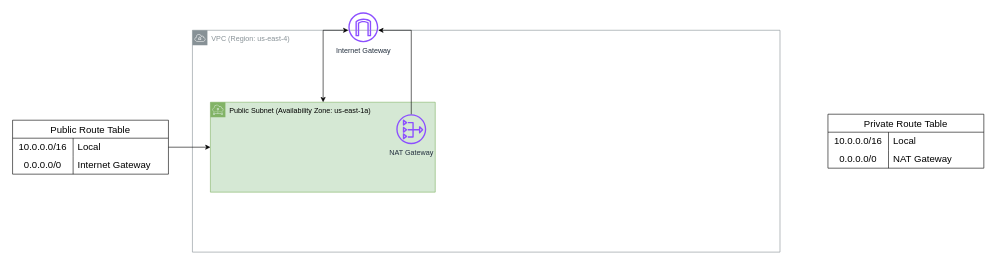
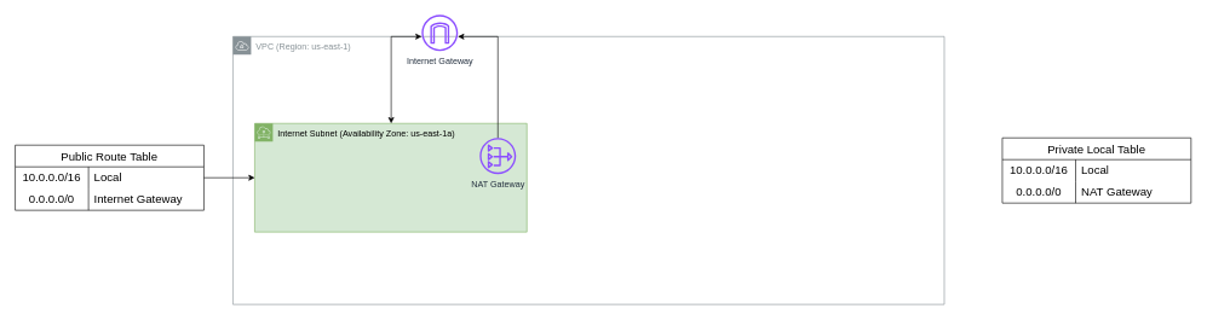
  <mxCell id="0" />
  <mxCell id="1" parent="0" />
- <mxCell id="2" value="VPC (Region: us-east-4)" style="sketch=0;outlineConnect=0;gradientColor=none;html=1;whiteSpace=wrap;fontSize=12;fontStyle=0;shape=mxgraph.aws4.group;grIcon=mxgraph.aws4.group_vpc;strokeColor=#879196;fillColor=none;verticalAlign=top;align=left;spacingLeft=30;fontColor=#879196;dashed=0;" vertex="1" parent="1"><mxGeometry x="320" y="50" width="980" height="370" as="geometry" /></mxCell>
- <mxCell id="3" value="Public Subnet (Availability Zone: us-east-1a)" style="sketch=0;outlineConnect=0;html=1;whiteSpace=wrap;fontSize=12;fontStyle=0;shape=mxgraph.aws4.group;grIcon=mxgraph.aws4.group_subnet;strokeColor=#82b366;fillColor=#d5e8d4;verticalAlign=top;align=left;spacingLeft=30;dashed=0;" vertex="1" parent="1"><mxGeometry x="350" y="170" width="375" height="150" as="geometry" /></mxCell>
+ <mxCell id="2" value="VPC (Region: us-east-1)" style="sketch=0;outlineConnect=0;gradientColor=none;html=1;whiteSpace=wrap;fontSize=12;fontStyle=0;shape=mxgraph.aws4.group;grIcon=mxgraph.aws4.group_vpc;strokeColor=#879196;fillColor=none;verticalAlign=top;align=left;spacingLeft=30;fontColor=#879196;dashed=0;" vertex="1" parent="1"><mxGeometry x="320" y="50" width="980" height="370" as="geometry" /></mxCell>
+ <mxCell id="3" value="Internet Subnet (Availability Zone: us-east-1a)" style="sketch=0;outlineConnect=0;html=1;whiteSpace=wrap;fontSize=12;fontStyle=0;shape=mxgraph.aws4.group;grIcon=mxgraph.aws4.group_subnet;strokeColor=#82b366;fillColor=#d5e8d4;verticalAlign=top;align=left;spacingLeft=30;dashed=0;" vertex="1" parent="1"><mxGeometry x="350" y="170" width="375" height="150" as="geometry" /></mxCell>
  <mxCell id="4" value="NAT Gateway" style="sketch=0;outlineConnect=0;fontColor=#232F3E;gradientColor=none;fillColor=#8C4FFF;strokeColor=none;dashed=0;verticalLabelPosition=bottom;verticalAlign=top;align=center;html=1;fontSize=12;fontStyle=0;aspect=fixed;pointerEvents=1;shape=mxgraph.aws4.nat_gateway;" vertex="1" parent="1"><mxGeometry x="660" y="190" width="50" height="50" as="geometry" /></mxCell>
  <mxCell id="5" style="edgeStyle=orthogonalEdgeStyle;rounded=0;orthogonalLoop=1;jettySize=auto;html=1;endArrow=classic;endFill=1;startArrow=classic;startFill=1;" edge="1" parent="1" source="7" target="3"><mxGeometry relative="1" as="geometry"><Array as="points"><mxPoint x="538" y="50" /></Array></mxGeometry></mxCell>
  <mxCell id="6" style="edgeStyle=orthogonalEdgeStyle;rounded=0;orthogonalLoop=1;jettySize=auto;html=1;startArrow=classic;startFill=1;endArrow=none;endFill=0;" edge="1" parent="1" source="7" target="4"><mxGeometry relative="1" as="geometry"><Array as="points"><mxPoint x="685" y="50" /></Array></mxGeometry></mxCell>
  <mxCell id="7" value="Internet Gateway" style="sketch=0;outlineConnect=0;fontColor=#232F3E;gradientColor=none;fillColor=#8C4FFF;strokeColor=none;dashed=0;verticalLabelPosition=bottom;verticalAlign=top;align=center;html=1;fontSize=12;fontStyle=0;aspect=fixed;pointerEvents=1;shape=mxgraph.aws4.internet_gateway;" vertex="1" parent="1"><mxGeometry x="580" y="20" width="50" height="50" as="geometry" /></mxCell>
  <mxCell id="8" value="Public Route Table" style="shape=table;startSize=30;container=1;collapsible=0;childLayout=tableLayout;fixedRows=1;rowLines=0;fontStyle=0;strokeColor=default;fontSize=16;" vertex="1" parent="1"><mxGeometry x="20" y="200" width="260" height="90" as="geometry" /></mxCell>
  <mxCell id="9" value="" style="shape=tableRow;horizontal=0;startSize=0;swimlaneHead=0;swimlaneBody=0;top=0;left=0;bottom=0;right=0;collapsible=0;dropTarget=0;fillColor=none;points=[[0,0.5],[1,0.5]];portConstraint=eastwest;strokeColor=default;fontSize=16;labelBorderColor=default;labelBackgroundColor=default;" vertex="1" parent="8"><mxGeometry y="30" width="260" height="30" as="geometry" /></mxCell>
  <mxCell id="10" value="10.0.0.0/16" style="shape=partialRectangle;html=1;whiteSpace=wrap;connectable=0;fillColor=none;top=0;left=0;bottom=0;right=0;overflow=hidden;pointerEvents=1;strokeColor=inherit;fontSize=16;" vertex="1" parent="9"><mxGeometry width="101" height="30" as="geometry"><mxRectangle width="101" height="30" as="alternateBounds" /></mxGeometry></mxCell>
  <mxCell id="11" value="Local" style="shape=partialRectangle;html=1;whiteSpace=wrap;connectable=0;fillColor=none;top=0;left=0;bottom=0;right=0;align=left;spacingLeft=6;overflow=hidden;strokeColor=inherit;fontSize=16;" vertex="1" parent="9"><mxGeometry x="101" width="159" height="30" as="geometry"><mxRectangle width="159" height="30" as="alternateBounds" /></mxGeometry></mxCell>
  <mxCell id="12" value="" style="shape=tableRow;horizontal=0;startSize=0;swimlaneHead=0;swimlaneBody=0;top=0;left=0;bottom=0;right=0;collapsible=0;dropTarget=0;fillColor=none;points=[[0,0.5],[1,0.5]];portConstraint=eastwest;strokeColor=inherit;fontSize=16;" vertex="1" parent="8"><mxGeometry y="60" width="260" height="30" as="geometry" /></mxCell>
  <mxCell id="13" value="0.0.0.0/0" style="shape=partialRectangle;html=1;whiteSpace=wrap;connectable=0;fillColor=none;top=0;left=0;bottom=0;right=0;overflow=hidden;strokeColor=inherit;fontSize=16;" vertex="1" parent="12"><mxGeometry width="101" height="30" as="geometry"><mxRectangle width="101" height="30" as="alternateBounds" /></mxGeometry></mxCell>
  <mxCell id="14" value="Internet Gateway" style="shape=partialRectangle;html=1;whiteSpace=wrap;connectable=0;fillColor=none;top=0;left=0;bottom=0;right=0;align=left;spacingLeft=6;overflow=hidden;strokeColor=inherit;fontSize=16;" vertex="1" parent="12"><mxGeometry x="101" width="159" height="30" as="geometry"><mxRectangle width="159" height="30" as="alternateBounds" /></mxGeometry></mxCell>
- <mxCell id="15" value="Private Route Table" style="shape=table;startSize=30;container=1;collapsible=0;childLayout=tableLayout;fixedRows=1;rowLines=0;fontStyle=0;strokeColor=default;fontSize=16;" vertex="1" parent="1"><mxGeometry x="1380" y="190" width="260" height="90" as="geometry" /></mxCell>
+ <mxCell id="15" value="Private Local Table" style="shape=table;startSize=30;container=1;collapsible=0;childLayout=tableLayout;fixedRows=1;rowLines=0;fontStyle=0;strokeColor=default;fontSize=16;" vertex="1" parent="1"><mxGeometry x="1380" y="190" width="260" height="90" as="geometry" /></mxCell>
  <mxCell id="16" value="" style="shape=tableRow;horizontal=0;startSize=0;swimlaneHead=0;swimlaneBody=0;top=0;left=0;bottom=0;right=0;collapsible=0;dropTarget=0;fillColor=none;points=[[0,0.5],[1,0.5]];portConstraint=eastwest;strokeColor=default;fontSize=16;labelBorderColor=default;labelBackgroundColor=default;" vertex="1" parent="15"><mxGeometry y="30" width="260" height="30" as="geometry" /></mxCell>
  <mxCell id="17" value="10.0.0.0/16" style="shape=partialRectangle;html=1;whiteSpace=wrap;connectable=0;fillColor=none;top=0;left=0;bottom=0;right=0;overflow=hidden;pointerEvents=1;strokeColor=inherit;fontSize=16;" vertex="1" parent="16"><mxGeometry width="101" height="30" as="geometry"><mxRectangle width="101" height="30" as="alternateBounds" /></mxGeometry></mxCell>
  <mxCell id="18" value="Local" style="shape=partialRectangle;html=1;whiteSpace=wrap;connectable=0;fillColor=none;top=0;left=0;bottom=0;right=0;align=left;spacingLeft=6;overflow=hidden;strokeColor=inherit;fontSize=16;" vertex="1" parent="16"><mxGeometry x="101" width="159" height="30" as="geometry"><mxRectangle width="159" height="30" as="alternateBounds" /></mxGeometry></mxCell>
  <mxCell id="19" value="" style="shape=tableRow;horizontal=0;startSize=0;swimlaneHead=0;swimlaneBody=0;top=0;left=0;bottom=0;right=0;collapsible=0;dropTarget=0;fillColor=none;points=[[0,0.5],[1,0.5]];portConstraint=eastwest;strokeColor=inherit;fontSize=16;" vertex="1" parent="15"><mxGeometry y="60" width="260" height="30" as="geometry" /></mxCell>
  <mxCell id="20" value="0.0.0.0/0" style="shape=partialRectangle;html=1;whiteSpace=wrap;connectable=0;fillColor=none;top=0;left=0;bottom=0;right=0;overflow=hidden;strokeColor=inherit;fontSize=16;" vertex="1" parent="19"><mxGeometry width="101" height="30" as="geometry"><mxRectangle width="101" height="30" as="alternateBounds" /></mxGeometry></mxCell>
  <mxCell id="21" value="NAT Gateway" style="shape=partialRectangle;html=1;whiteSpace=wrap;connectable=0;fillColor=none;top=0;left=0;bottom=0;right=0;align=left;spacingLeft=6;overflow=hidden;strokeColor=inherit;fontSize=16;" vertex="1" parent="19"><mxGeometry x="101" width="159" height="30" as="geometry"><mxRectangle width="159" height="30" as="alternateBounds" /></mxGeometry></mxCell>
  <mxCell id="22" style="edgeStyle=orthogonalEdgeStyle;rounded=0;orthogonalLoop=1;jettySize=auto;html=1;" edge="1" parent="1" source="9" target="3"><mxGeometry relative="1" as="geometry" /></mxCell>
